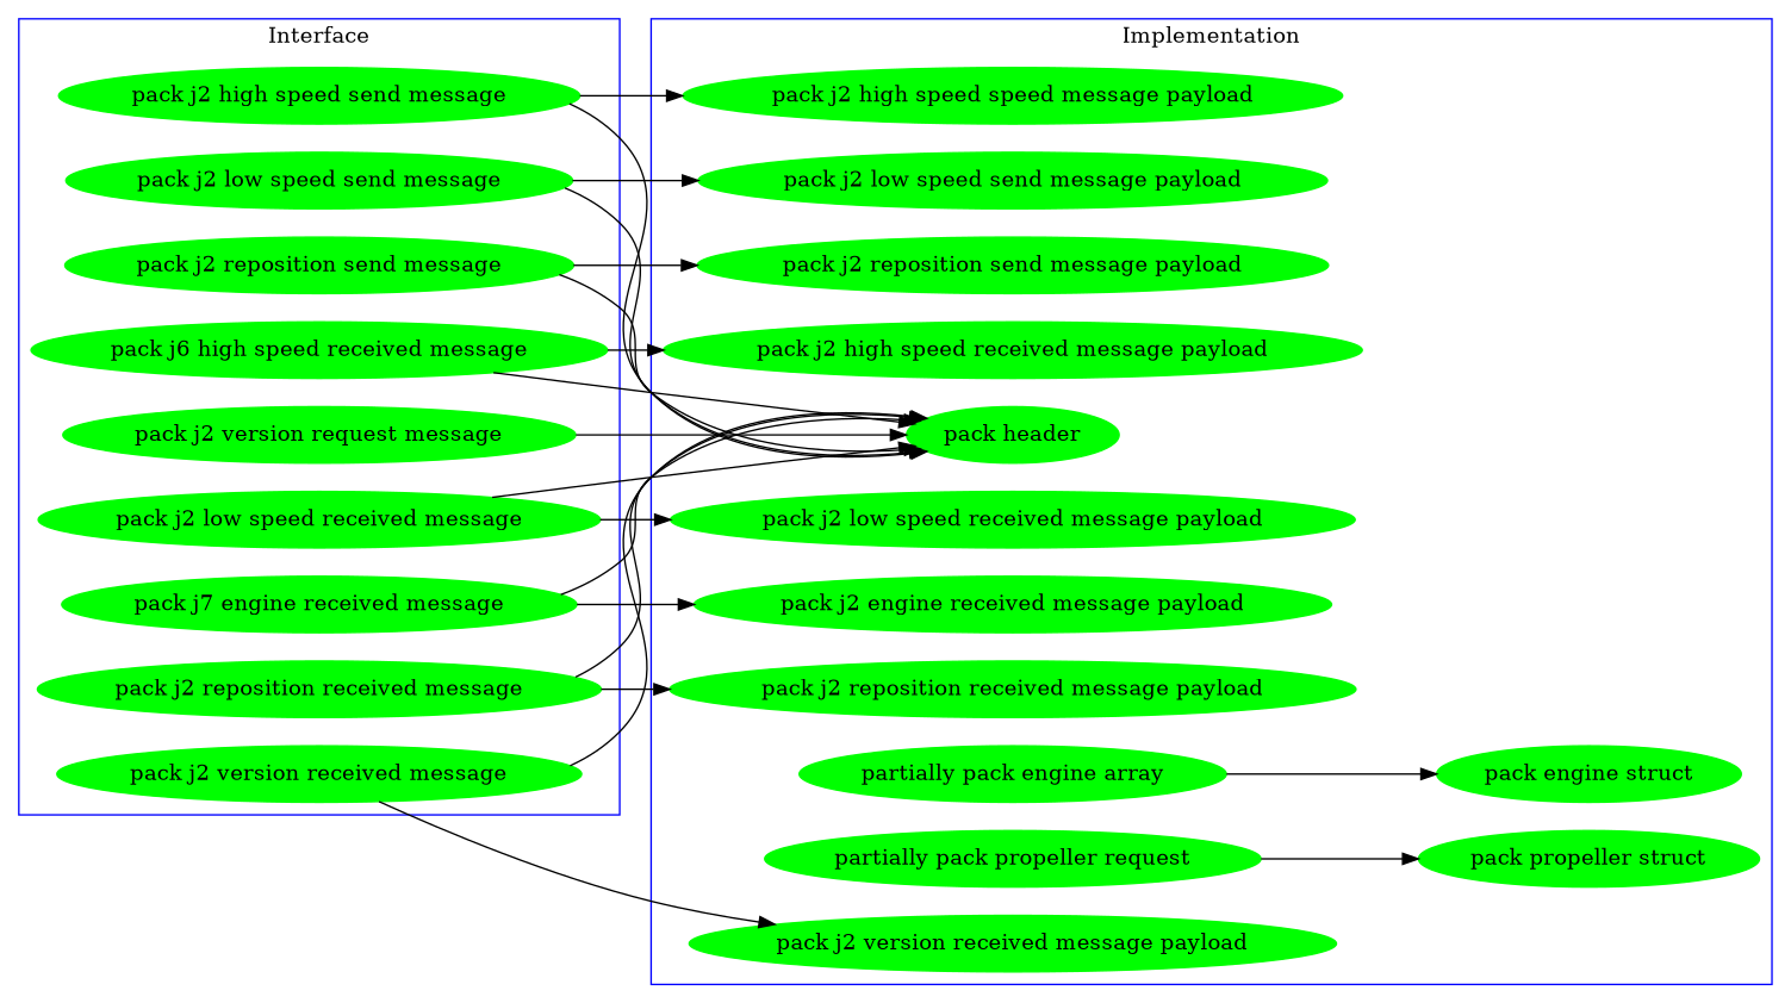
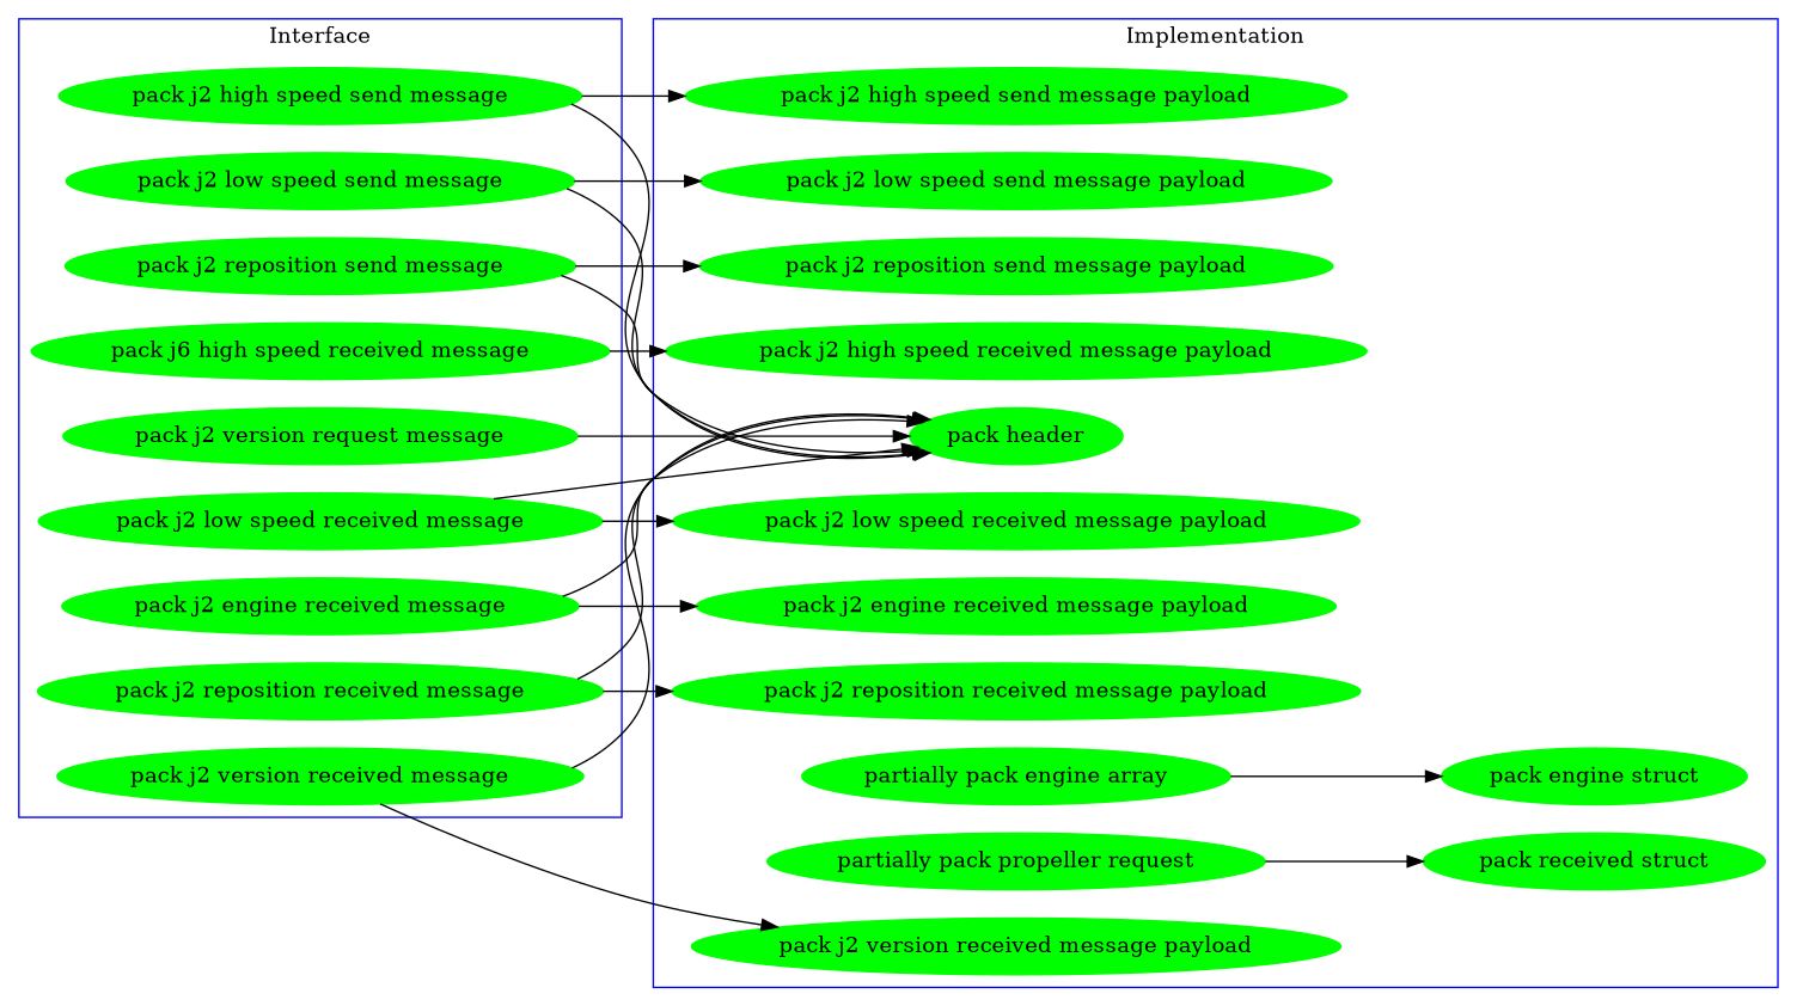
  digraph {
    rankdir=LR
    node [color=green style=filled]
    "pack j2 high speed send message"
    "pack j2 low speed send message"
    "pack j2 reposition send message"
    "pack j2 version request message"
    n5 [label="pack j6 high speed received message"]
    "pack j2 low speed received message"
-   "pack j2 engine received message" [label="pack j7 engine received message"]
+   "pack j2 engine received message"
    "pack j2 reposition received message"
    "pack j2 version received message"
-   "pack j2 high speed send message payload" [label="pack j2 high speed speed message payload"]
+   "pack j2 high speed send message payload"
    "pack j2 low speed send message payload"
    "pack j2 reposition send message payload"
    "pack j2 high speed received message payload"
    "pack j2 low speed received message payload"
    "pack j2 engine received message payload"
    "pack j2 reposition received message payload"
    "pack j2 version received message payload"
    "partially pack engine array"
    n19 [label="partially pack propeller request"]
    "pack engine struct"
-   "pack propeller struct"
+   "pack propeller struct" [label="pack received struct"]
    "pack header"
    subgraph cluster_1 {
      color=blue
      label=Interface
      rank=1
      "pack j2 high speed send message"
      "pack j2 low speed send message"
      "pack j2 reposition send message"
      "pack j2 version request message"
      n5
      "pack j2 low speed received message"
      "pack j2 engine received message"
      "pack j2 reposition received message"
      "pack j2 version received message"
    }
    subgraph cluster_2 {
      color=blue
      label=Implementation
      rank=2
      "pack j2 high speed send message payload"
      "pack j2 low speed send message payload"
      "pack j2 reposition send message payload"
      "pack j2 high speed received message payload"
      "pack j2 low speed received message payload"
      "pack j2 engine received message payload"
      "pack j2 reposition received message payload"
      "pack j2 version received message payload"
      "partially pack engine array"
      n19
      "pack engine struct"
      "pack propeller struct"
      "pack header"
    }
    "pack j2 high speed send message" -> "pack j2 high speed send message payload"
    "pack j2 high speed send message" -> "pack header"
    "pack j2 low speed send message" -> "pack j2 low speed send message payload"
    "pack j2 low speed send message" -> "pack header"
    "pack j2 reposition send message" -> "pack j2 reposition send message payload"
    "pack j2 reposition send message" -> "pack header"
    "pack j2 version request message" -> "pack header"
    n5 -> "pack j2 high speed received message payload"
-   n5 -> "pack header"
    "pack j2 low speed received message" -> "pack j2 low speed received message payload"
    "pack j2 low speed received message" -> "pack header"
    "pack j2 engine received message" -> "pack j2 engine received message payload"
    "pack j2 engine received message" -> "pack header"
    "pack j2 reposition received message" -> "pack j2 reposition received message payload"
    "pack j2 reposition received message" -> "pack header"
    "pack j2 version received message" -> "pack j2 version received message payload"
    "pack j2 version received message" -> "pack header"
    "partially pack engine array" -> "pack engine struct"
    n19 -> "pack propeller struct"
  }
